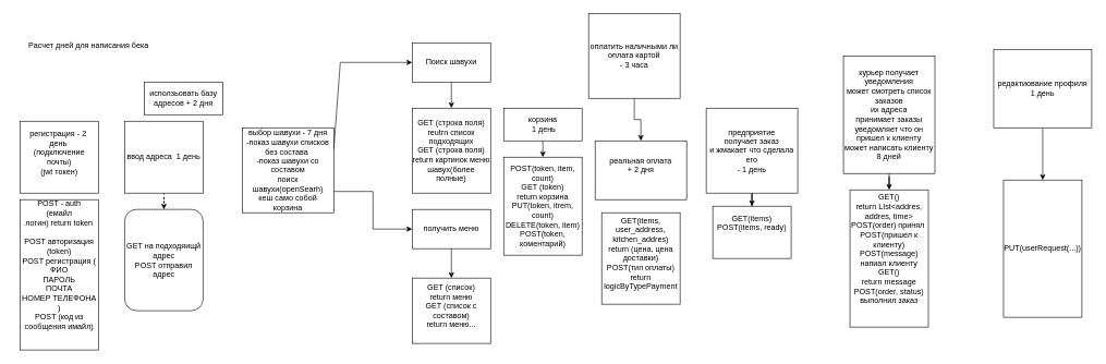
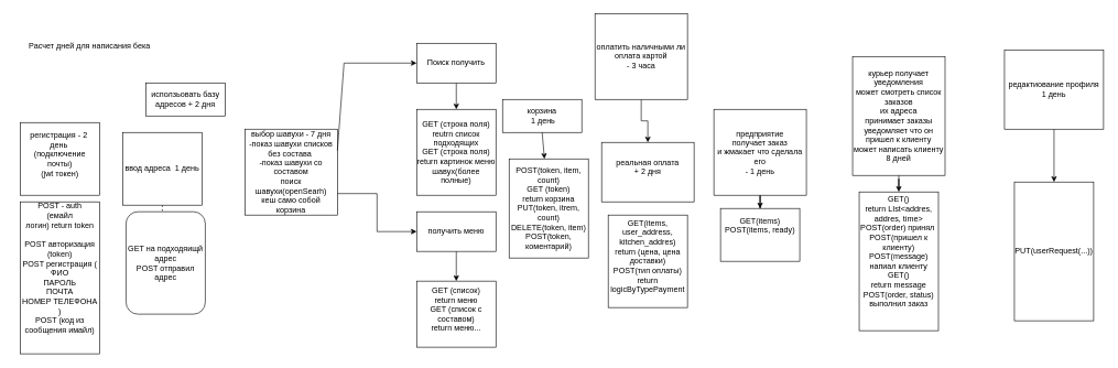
  <mxCell id="0" />
  <mxCell id="1" parent="0" />
  <mxCell id="2" value="регистрация - 2&amp;nbsp;&lt;div&gt;день&amp;nbsp;&lt;div&gt;(подключение почты)&lt;/div&gt;&lt;div&gt;(jwt токен)&lt;/div&gt;&lt;/div&gt;&lt;div&gt;&lt;br&gt;&lt;/div&gt;" style="rounded=0;whiteSpace=wrap;html=1;" vertex="1" parent="1"><mxGeometry x="30" y="185" width="120" height="110" as="geometry" /></mxCell>
  <mxCell id="3" value="" style="edgeStyle=orthogonalEdgeStyle;rounded=0;orthogonalLoop=1;jettySize=auto;html=1;dashed=1;" edge="1" parent="1" source="4" target="19"><mxGeometry relative="1" as="geometry" /></mxCell>
- <mxCell id="4" value="ввод адреса&amp;nbsp; 1 день" style="rounded=0;whiteSpace=wrap;html=1;" vertex="1" parent="1"><mxGeometry x="190" y="185" width="120" height="110" as="geometry" /></mxCell>
+ <mxCell id="4" value="ввод адреса&amp;nbsp; 1 день" style="rounded=0;whiteSpace=wrap;html=1;" vertex="1" parent="1"><mxGeometry x="185" y="200" width="120" height="110" as="geometry" /></mxCell>
  <mxCell id="5" value="исползьовать базу адресов + 2 дня" style="rounded=0;whiteSpace=wrap;html=1;" vertex="1" parent="1"><mxGeometry x="220" y="125" width="120" height="50" as="geometry" /></mxCell>
  <mxCell id="6" value="" style="edgeStyle=orthogonalEdgeStyle;rounded=0;orthogonalLoop=1;jettySize=auto;html=1;exitX=1;exitY=0.75;exitDx=0;exitDy=0;" edge="1" parent="1" source="7" target="24"><mxGeometry relative="1" as="geometry" /></mxCell>
  <mxCell id="7" value="выбор шавухи - 7 дня&lt;div&gt;-показ шавухи списков без состава&amp;nbsp;&lt;/div&gt;&lt;div&gt;-показ шавухи со составом&lt;/div&gt;&lt;div&gt;поиск шавухи(openSearh)&lt;/div&gt;&lt;div&gt;кеш само собой&lt;/div&gt;&lt;div&gt;корзина&lt;/div&gt;" style="rounded=0;whiteSpace=wrap;html=1;" vertex="1" parent="1"><mxGeometry x="370" y="195" width="140" height="130" as="geometry" /></mxCell>
  <mxCell id="8" value="" style="edgeStyle=orthogonalEdgeStyle;rounded=0;orthogonalLoop=1;jettySize=auto;html=1;" edge="1" parent="1" source="9" target="10"><mxGeometry relative="1" as="geometry" /></mxCell>
  <mxCell id="9" value="оплатить наличными ли оплата картой&lt;div&gt;- 3 часа&lt;/div&gt;" style="rounded=0;whiteSpace=wrap;html=1;" vertex="1" parent="1"><mxGeometry x="900" y="20" width="140" height="130" as="geometry" /></mxCell>
  <mxCell id="10" value="реальная оплата&lt;div&gt;+ 2 дня&lt;/div&gt;&lt;div&gt;&lt;br&gt;&lt;/div&gt;" style="rounded=0;whiteSpace=wrap;html=1;" vertex="1" parent="1"><mxGeometry x="910" y="215" width="140" height="90" as="geometry" /></mxCell>
  <mxCell id="11" value="" style="edgeStyle=orthogonalEdgeStyle;rounded=0;orthogonalLoop=1;jettySize=auto;html=1;" edge="1" parent="1" source="12" target="31"><mxGeometry relative="1" as="geometry" /></mxCell>
  <mxCell id="12" value="предприятие&lt;div&gt;получает заказ&lt;/div&gt;&lt;div&gt;и жмакает что сделала его&lt;/div&gt;&lt;div&gt;- 1&amp;nbsp;&lt;span style=&quot;color: rgba(0, 0, 0, 0); font-family: monospace; font-size: 0px; text-align: start; text-wrap: nowrap; background-color: initial;&quot;&gt;%3CmxGraphModel%3E%3Croot%3E%3CmxCell%20id%3D%220%22%2F%3E%3CmxCell%20id%3D%221%22%20parent%3D%220%22%2F%3E%3CmxCell%20id%3D%222%22%20value%3D%22%D0%BE%D0%BF%D0%BB%D0%B0%D1%82%D0%B8%D1%82%D1%8C%20%D0%BD%D0%B0%D0%BB%D0%B8%D1%87%D0%BD%D1%8B%D0%BC%D0%B8%20%D0%BB%D0%B8%20%D0%BE%D0%BF%D0%BB%D0%B0%D1%82%D0%B0%20%D0%BA%D0%B0%D1%80%D1%82%D0%BE%D0%B9%26lt%3Bdiv%26gt%3B-%203%20%D1%87%D0%B0%D1%81%D0%B0%26lt%3B%2Fdiv%26gt%3B%22%20style%3D%22rounded%3D0%3BwhiteSpace%3Dwrap%3Bhtml%3D1%3B%22%20vertex%3D%221%22%20parent%3D%221%22%3E%3CmxGeometry%20x%3D%22-160%22%20y%3D%2210%22%20width%3D%22140%22%20height%3D%22130%22%20as%3D%22geometry%22%2F%3E%3C%2FmxCell%3E%3C%2Froot%3E%3C%2FmxGraphModel%3E&lt;/span&gt;&lt;span style=&quot;background-color: initial;&quot;&gt;день&lt;/span&gt;&lt;/div&gt;" style="rounded=0;whiteSpace=wrap;html=1;" vertex="1" parent="1"><mxGeometry x="1080" y="165" width="140" height="130" as="geometry" /></mxCell>
  <mxCell id="13" value="Расчет дней для написания бека" style="text;html=1;align=center;verticalAlign=middle;whiteSpace=wrap;rounded=0;" vertex="1" parent="1"><mxGeometry x="20" y="55" width="230" height="30" as="geometry" /></mxCell>
  <mxCell id="14" value="" style="edgeStyle=orthogonalEdgeStyle;rounded=0;orthogonalLoop=1;jettySize=auto;html=1;" edge="1" parent="1" source="15" target="32"><mxGeometry relative="1" as="geometry" /></mxCell>
  <mxCell id="15" value="курьер получает уведомления&lt;div&gt;может смотреть список заказов&lt;/div&gt;&lt;div&gt;их адреса&lt;/div&gt;&lt;div&gt;принимает заказы&lt;/div&gt;&lt;div&gt;уведомляет что он пришел к клиенту&lt;/div&gt;&lt;div&gt;может написать клиенту&lt;/div&gt;&lt;div&gt;8 дней&lt;/div&gt;" style="rounded=0;whiteSpace=wrap;html=1;" vertex="1" parent="1"><mxGeometry x="1290" y="85" width="140" height="180" as="geometry" /></mxCell>
  <mxCell id="16" value="" style="edgeStyle=orthogonalEdgeStyle;rounded=0;orthogonalLoop=1;jettySize=auto;html=1;" edge="1" parent="1" source="17" target="33"><mxGeometry relative="1" as="geometry" /></mxCell>
  <mxCell id="17" value="&lt;br&gt;&lt;div&gt;редактиование профиля&lt;/div&gt;&lt;div&gt;1 день&lt;/div&gt;&lt;div&gt;&lt;br&gt;&lt;/div&gt;" style="rounded=0;whiteSpace=wrap;html=1;" vertex="1" parent="1"><mxGeometry x="1520" y="75" width="150" height="120" as="geometry" /></mxCell>
  <mxCell id="18" value="POST - auth&lt;br&gt;(емайл&lt;div&gt;логин) return token&lt;/div&gt;&lt;div&gt;&lt;br&gt;&lt;/div&gt;&lt;div&gt;POST авторизация (token)&lt;/div&gt;&lt;div&gt;POST регистрация (&lt;/div&gt;&lt;div&gt;ФИО&lt;br&gt;ПАРОЛЬ&lt;br&gt;&lt;/div&gt;&lt;div&gt;ПОЧТА&lt;br&gt;НОМЕР ТЕЛЕФОНА&lt;/div&gt;&lt;div&gt;)&lt;br&gt;&lt;/div&gt;&lt;div&gt;POST (код из сообщения имайл)&lt;/div&gt;&lt;div&gt;&lt;br&gt;&lt;/div&gt;&lt;div&gt;&lt;br&gt;&lt;/div&gt;" style="rounded=0;whiteSpace=wrap;html=1;" vertex="1" parent="1"><mxGeometry x="30" y="305" width="120" height="230" as="geometry" /></mxCell>
  <mxCell id="19" value="GET на подходяищй адрес&lt;div&gt;POST отправил адрес&lt;/div&gt;" style="whiteSpace=wrap;html=1;rounded=1;" vertex="1" parent="1"><mxGeometry x="190" y="320" width="120" height="155" as="geometry" /></mxCell>
  <mxCell id="20" value="" style="edgeStyle=orthogonalEdgeStyle;rounded=0;orthogonalLoop=1;jettySize=auto;html=1;entryX=0.5;entryY=0;entryDx=0;entryDy=0;" edge="1" parent="1" source="21" target="23"><mxGeometry relative="1" as="geometry"><mxPoint x="660" y="160" as="targetPoint" /></mxGeometry></mxCell>
- <mxCell id="21" value="Поиск шавухи" style="rounded=0;whiteSpace=wrap;html=1;" vertex="1" parent="1"><mxGeometry x="630" y="65" width="120" height="60" as="geometry" /></mxCell>
+ <mxCell id="21" value="Поиск получить" style="rounded=0;whiteSpace=wrap;html=1;" vertex="1" parent="1"><mxGeometry x="630" y="65" width="120" height="60" as="geometry" /></mxCell>
  <mxCell id="22" value="" style="endArrow=classic;html=1;rounded=0;entryX=0;entryY=0.5;entryDx=0;entryDy=0;exitX=1;exitY=0.25;exitDx=0;exitDy=0;" edge="1" parent="1" source="7" target="21"><mxGeometry width="50" height="50" relative="1" as="geometry"><mxPoint x="530" y="275" as="sourcePoint" /><mxPoint x="580" y="225" as="targetPoint" /><Array as="points"><mxPoint x="520" y="95" /></Array></mxGeometry></mxCell>
  <mxCell id="23" value="GET (cтрока поля)&lt;div&gt;reutrn список подходящих&lt;/div&gt;&lt;div&gt;GET (cтрока поля)&lt;div&gt;return картинок меню шавух(более полные)&lt;/div&gt;&lt;/div&gt;" style="rounded=0;whiteSpace=wrap;html=1;" vertex="1" parent="1"><mxGeometry x="630" y="165" width="120" height="130" as="geometry" /></mxCell>
  <mxCell id="24" value="получить меню" style="rounded=0;whiteSpace=wrap;html=1;" vertex="1" parent="1"><mxGeometry x="630" y="320" width="120" height="60" as="geometry" /></mxCell>
  <mxCell id="25" value="GET (список)&lt;div&gt;return меню&lt;/div&gt;&lt;div&gt;GET (список с составом)&lt;div&gt;return меню...&lt;/div&gt;&lt;/div&gt;&lt;div&gt;&lt;br&gt;&lt;/div&gt;" style="rounded=0;whiteSpace=wrap;html=1;" vertex="1" parent="1"><mxGeometry x="630" y="425" width="120" height="100" as="geometry" /></mxCell>
  <mxCell id="26" value="" style="endArrow=classic;html=1;rounded=0;entryX=0.5;entryY=0;entryDx=0;entryDy=0;exitX=0.5;exitY=1;exitDx=0;exitDy=0;" edge="1" parent="1" source="24" target="25"><mxGeometry width="50" height="50" relative="1" as="geometry"><mxPoint x="540" y="375" as="sourcePoint" /><mxPoint x="590" y="325" as="targetPoint" /></mxGeometry></mxCell>
- <mxCell id="27" value="корзина&lt;div&gt;&amp;nbsp;1 день&lt;/div&gt;" style="rounded=0;whiteSpace=wrap;html=1;" vertex="1" parent="1"><mxGeometry x="770" y="165" width="120" height="50" as="geometry" /></mxCell>
+ <mxCell id="27" value="корзина&lt;div&gt;&amp;nbsp;1 день&lt;/div&gt;" style="rounded=0;whiteSpace=wrap;html=1;" vertex="1" parent="1"><mxGeometry x="760" y="150" width="120" height="50" as="geometry" /></mxCell>
  <mxCell id="28" value="POST(token, item, count)&lt;div&gt;GET (token)&lt;/div&gt;&lt;div&gt;return корзина&lt;/div&gt;&lt;div&gt;PUT(token, itrem, count)&lt;/div&gt;&lt;div&gt;DELETE(token, item)&lt;/div&gt;&lt;div&gt;POST(token, коментарий)&lt;/div&gt;" style="rounded=0;whiteSpace=wrap;html=1;" vertex="1" parent="1"><mxGeometry x="770" y="240" width="120" height="150" as="geometry" /></mxCell>
  <mxCell id="29" value="" style="endArrow=classic;html=1;rounded=0;exitX=0.5;exitY=1;exitDx=0;exitDy=0;" edge="1" parent="1" source="27" target="28"><mxGeometry width="50" height="50" relative="1" as="geometry"><mxPoint x="800" y="527" as="sourcePoint" /><mxPoint x="850" y="477" as="targetPoint" /></mxGeometry></mxCell>
  <mxCell id="30" value="GET(items, user_address, kitchen_addres)&lt;br&gt;return (цена, цена доставки)&lt;div&gt;POST(&lt;span style=&quot;background-color: initial;&quot;&gt;тип оплаты&lt;/span&gt;&lt;span style=&quot;background-color: initial;&quot;&gt;)&lt;/span&gt;&lt;/div&gt;&lt;div&gt;return logicByTypePayment&lt;/div&gt;&lt;div&gt;&lt;span style=&quot;background-color: initial;&quot;&gt;&lt;br&gt;&lt;/span&gt;&lt;/div&gt;" style="rounded=0;whiteSpace=wrap;html=1;" vertex="1" parent="1"><mxGeometry x="920" y="325" width="120" height="140" as="geometry" /></mxCell>
  <mxCell id="31" value="GET(items&lt;span style=&quot;background-color: initial;&quot;&gt;)&lt;/span&gt;&lt;div&gt;POST(items, ready)&lt;/div&gt;&lt;div&gt;&lt;br&gt;&lt;div&gt;&lt;span style=&quot;background-color: initial;&quot;&gt;&lt;br&gt;&lt;/span&gt;&lt;/div&gt;&lt;/div&gt;" style="rounded=0;whiteSpace=wrap;html=1;" vertex="1" parent="1"><mxGeometry x="1090" y="315" width="120" height="80" as="geometry" /></mxCell>
  <mxCell id="32" value="&lt;div&gt;GET()&lt;/div&gt;&lt;div&gt;return LIst&amp;lt;addres, addres, time&amp;gt;&lt;/div&gt;&lt;div&gt;POST(order) принял&amp;nbsp;&lt;/div&gt;&lt;div&gt;POST(пришел к клиенту)&lt;/div&gt;&lt;div&gt;POST(message) напиал клиенту&lt;/div&gt;&lt;div&gt;GET()&lt;/div&gt;&lt;div&gt;return message&lt;/div&gt;&lt;div&gt;POST(order, status) выполнил заказ&lt;/div&gt;&lt;div&gt;&lt;br&gt;&lt;div&gt;&lt;br&gt;&lt;/div&gt;&lt;/div&gt;" style="rounded=0;whiteSpace=wrap;html=1;" vertex="1" parent="1"><mxGeometry x="1300" y="290" width="120" height="210" as="geometry" /></mxCell>
  <mxCell id="33" value="PUT(userRequest(...))" style="rounded=0;whiteSpace=wrap;html=1;" vertex="1" parent="1"><mxGeometry x="1535" y="275" width="120" height="210" as="geometry" /></mxCell>
